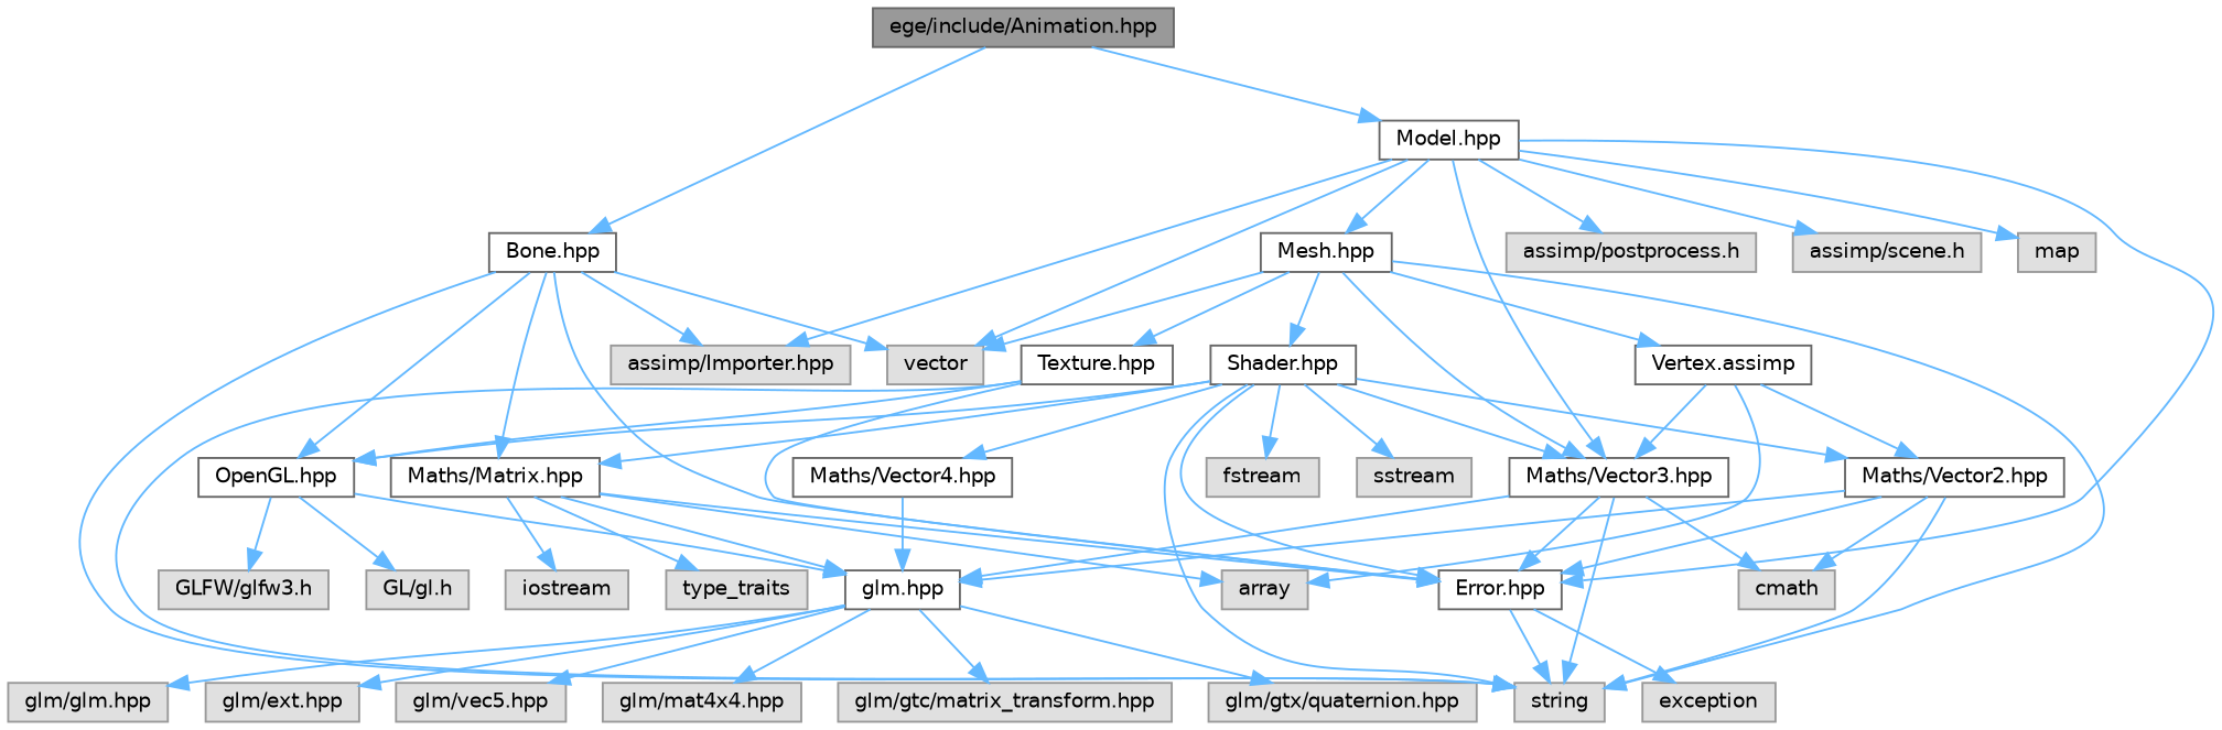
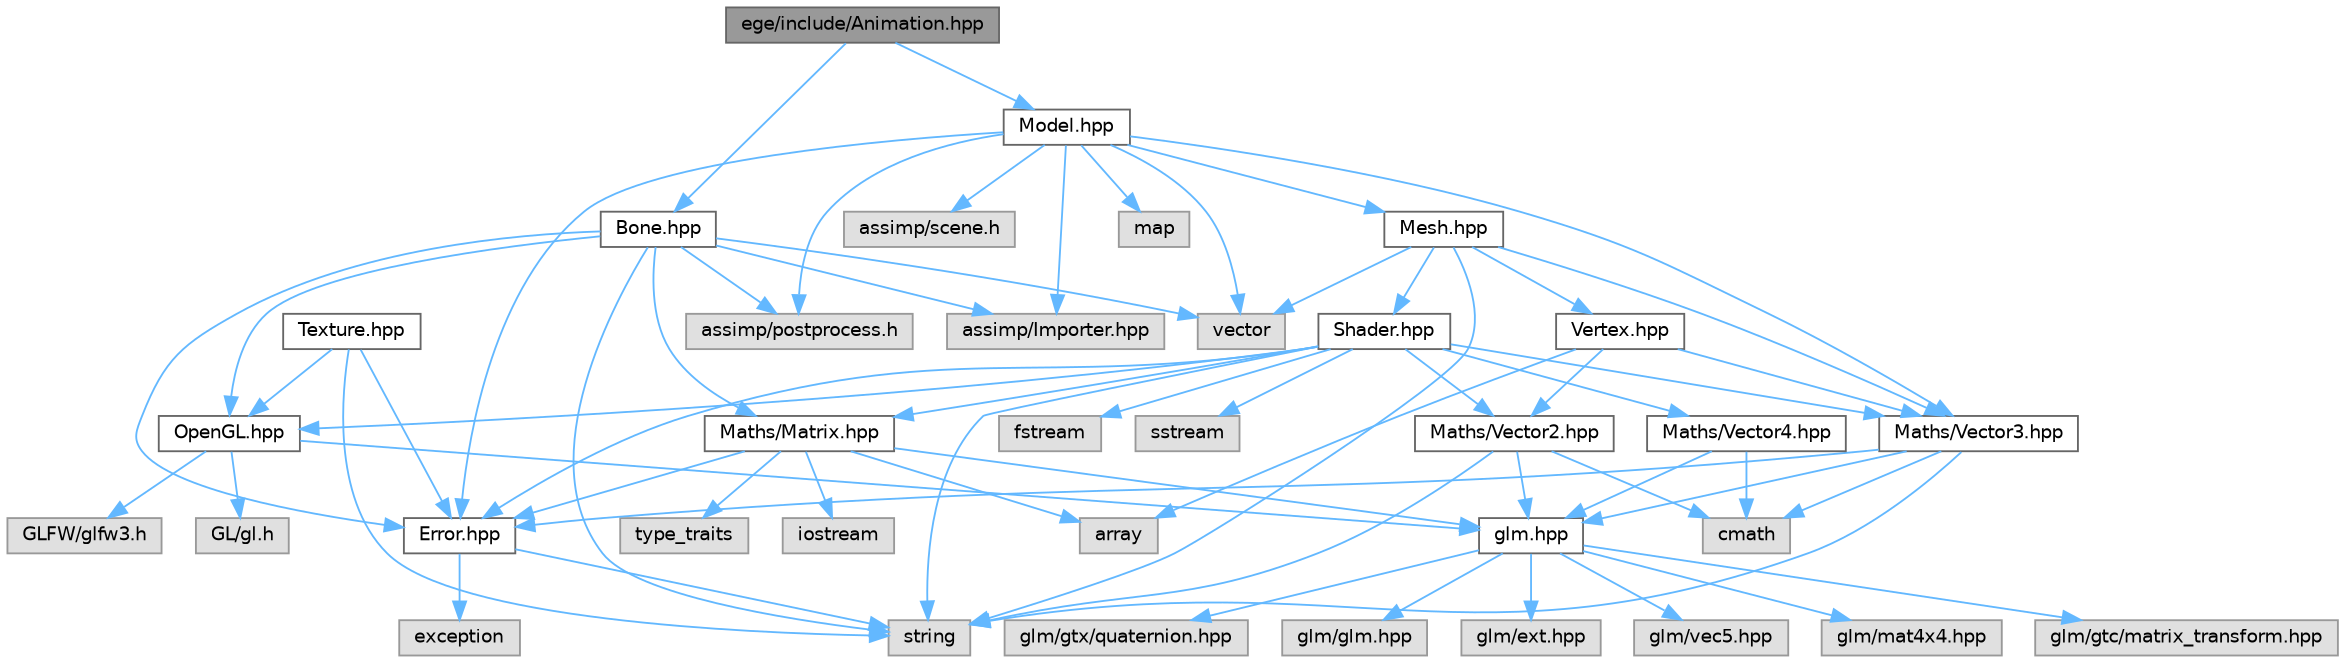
  digraph {
    node [color=grey60 fillcolor="#E0E0E0" fontname=Helvetica fontsize=10 shape=box style=filled]
    edge [color=steelblue1 fontname=Helvetica fontsize=10 labelfontname=Helvetica labelfontsize=10 style=solid]
    n1 [color=gray40 fillcolor=grey60 fontcolor=black height=0.2 label="ege/include/Animation.hpp" width=0.4]
    n2 [color=grey40 fillcolor=white height=0.2 label="Bone.hpp" width=0.4]
    n3 [color=grey40 fillcolor=white height=0.2 label="Model.hpp" width=0.4]
    n4 [color=grey40 fillcolor=white height=0.2 label="Error.hpp" width=0.4]
    n5 [height=0.2 label=string width=0.4]
    n6 [color=grey40 fillcolor=white height=0.2 label="OpenGL.hpp" width=0.4]
    n7 [color=grey40 fillcolor=white height=0.2 label="Maths/Matrix.hpp" width=0.4]
    n8 [height=0.2 label="assimp/Importer.hpp" width=0.4]
    n9 [height=0.2 label="assimp/postprocess.h" width=0.4]
    n10 [height=0.2 label=vector width=0.4]
    n11 [height=0.2 label="assimp/scene.h" width=0.4]
    n12 [color=grey40 fillcolor=white height=0.2 label="Mesh.hpp" width=0.4]
    n13 [color=grey40 fillcolor=white height=0.2 label="Maths/Vector3.hpp" width=0.4]
    n14 [height=0.2 label=map width=0.4]
    n15 [height=0.2 label=exception width=0.4]
    n16 [color=grey40 fillcolor=white height=0.2 label="glm.hpp" width=0.4]
    n17 [height=0.2 label="GL/gl.h" width=0.4]
    n18 [height=0.2 label="GLFW/glfw3.h" width=0.4]
    n19 [height=0.2 label=array width=0.4]
    n20 [height=0.2 label=iostream width=0.4]
    n21 [height=0.2 label=type_traits width=0.4]
    n22 [height=0.2 label="glm/glm.hpp" width=0.4]
    n23 [height=0.2 label="glm/ext.hpp" width=0.4]
    n24 [height=0.2 label="glm/vec5.hpp" width=0.4]
    n25 [height=0.2 label="glm/mat4x4.hpp" width=0.4]
    n26 [height=0.2 label="glm/gtc/matrix_transform.hpp" width=0.4]
    n27 [height=0.2 label="glm/gtx/quaternion.hpp" width=0.4]
    n28 [color=grey40 fillcolor=white height=0.2 label="Texture.hpp" width=0.4]
    n29 [color=grey40 fillcolor=white height=0.2 label="Shader.hpp" width=0.4]
-   n30 [color=grey40 fillcolor=white height=0.2 label="Vertex.assimp" width=0.4]
+   n30 [color=grey40 fillcolor=white height=0.2 label="Vertex.hpp" width=0.4]
    n31 [height=0.2 label=cmath width=0.4]
    n32 [color=grey40 fillcolor=white height=0.2 label="Maths/Vector2.hpp" width=0.4]
    n33 [color=grey40 fillcolor=white height=0.2 label="Maths/Vector4.hpp" width=0.4]
    n34 [height=0.2 label=fstream width=0.4]
    n35 [height=0.2 label=sstream width=0.4]
    n1 -> n2
    n1 -> n3
    n2 -> n4
    n2 -> n5
    n2 -> n6
    n2 -> n7
    n2 -> n8
+   n2 -> n9
    n2 -> n10
    n3 -> n4
    n3 -> n8
    n3 -> n9
    n3 -> n10
    n3 -> n11
    n3 -> n12
    n3 -> n13
    n3 -> n14
    n4 -> n5
    n4 -> n15
    n6 -> n16
    n6 -> n17
    n6 -> n18
    n7 -> n4
    n7 -> n16
    n7 -> n19
    n7 -> n20
    n7 -> n21
    n12 -> n5
    n12 -> n10
    n12 -> n13
-   n12 -> n28
    n12 -> n29
    n12 -> n30
    n13 -> n4
    n13 -> n5
    n13 -> n16
    n13 -> n31
    n16 -> n22
    n16 -> n23
    n16 -> n24
    n16 -> n25
    n16 -> n26
    n16 -> n27
    n28 -> n4
    n28 -> n5
    n28 -> n6
    n29 -> n4
    n29 -> n5
    n29 -> n6
    n29 -> n7
    n29 -> n13
    n29 -> n32
    n29 -> n33
    n29 -> n34
    n29 -> n35
    n30 -> n13
    n30 -> n19
    n30 -> n32
-   n32 -> n4
    n32 -> n5
    n32 -> n16
    n32 -> n31
    n33 -> n16
+   n33 -> n31
  }
